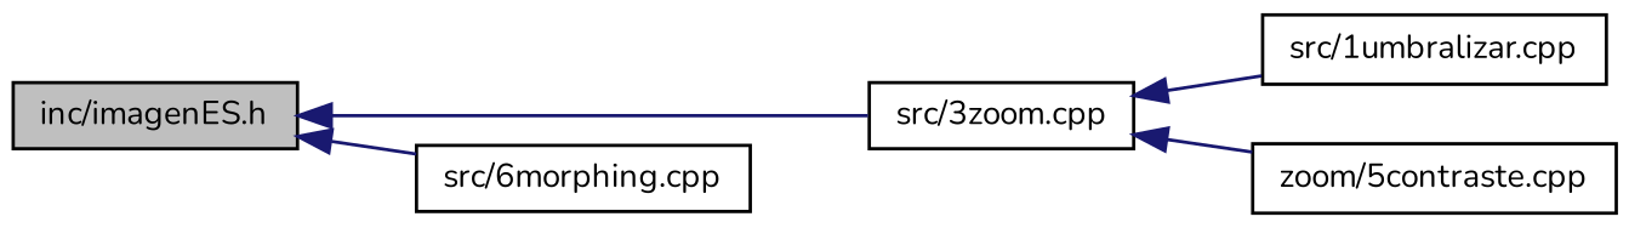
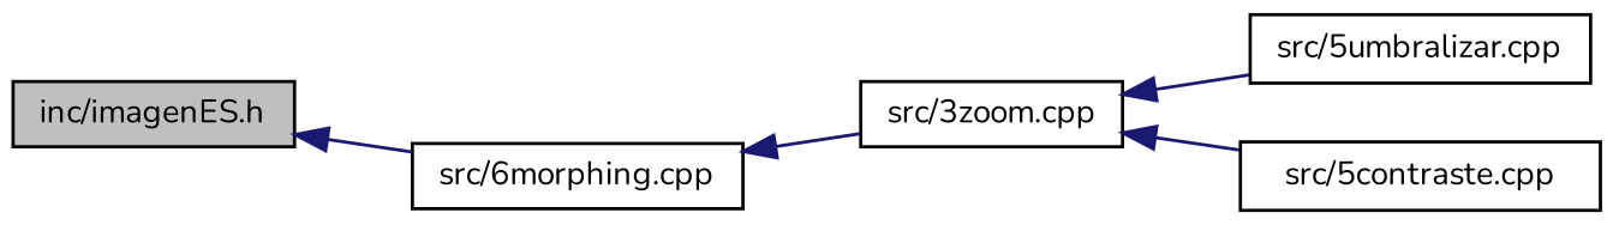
  digraph {
    fontname=Nunito
    rankdir=LR
    node [color=black fillcolor=white fontname=Nunito fontsize=10 shape=record style=filled]
    edge [color=midnightblue dir=back fontname=Nunito fontsize=10 labelfontname=Helvetica labelfontsize=10 style=solid]
    n1 [fillcolor=grey75 fontcolor=black height=0.2 label="inc/imagenES.h" width=0.4]
    n2 [height=0.2 label="src/3zoom.cpp" width=0.4]
    n3 [height=0.2 label="src/6morphing.cpp" width=0.4]
-   n4 [height=0.2 label="src/1umbralizar.cpp" width=0.4]
-   n5 [height=0.2 label="zoom/5contraste.cpp" width=0.4]
-   n1 -> n2
+   n4 [height=0.2 label="src/5umbralizar.cpp" width=0.4]
+   n5 [height=0.2 label="src/5contraste.cpp" width=0.4]
+   n3 -> n2
    n1 -> n3
    n2 -> n4
    n2 -> n5
  }
